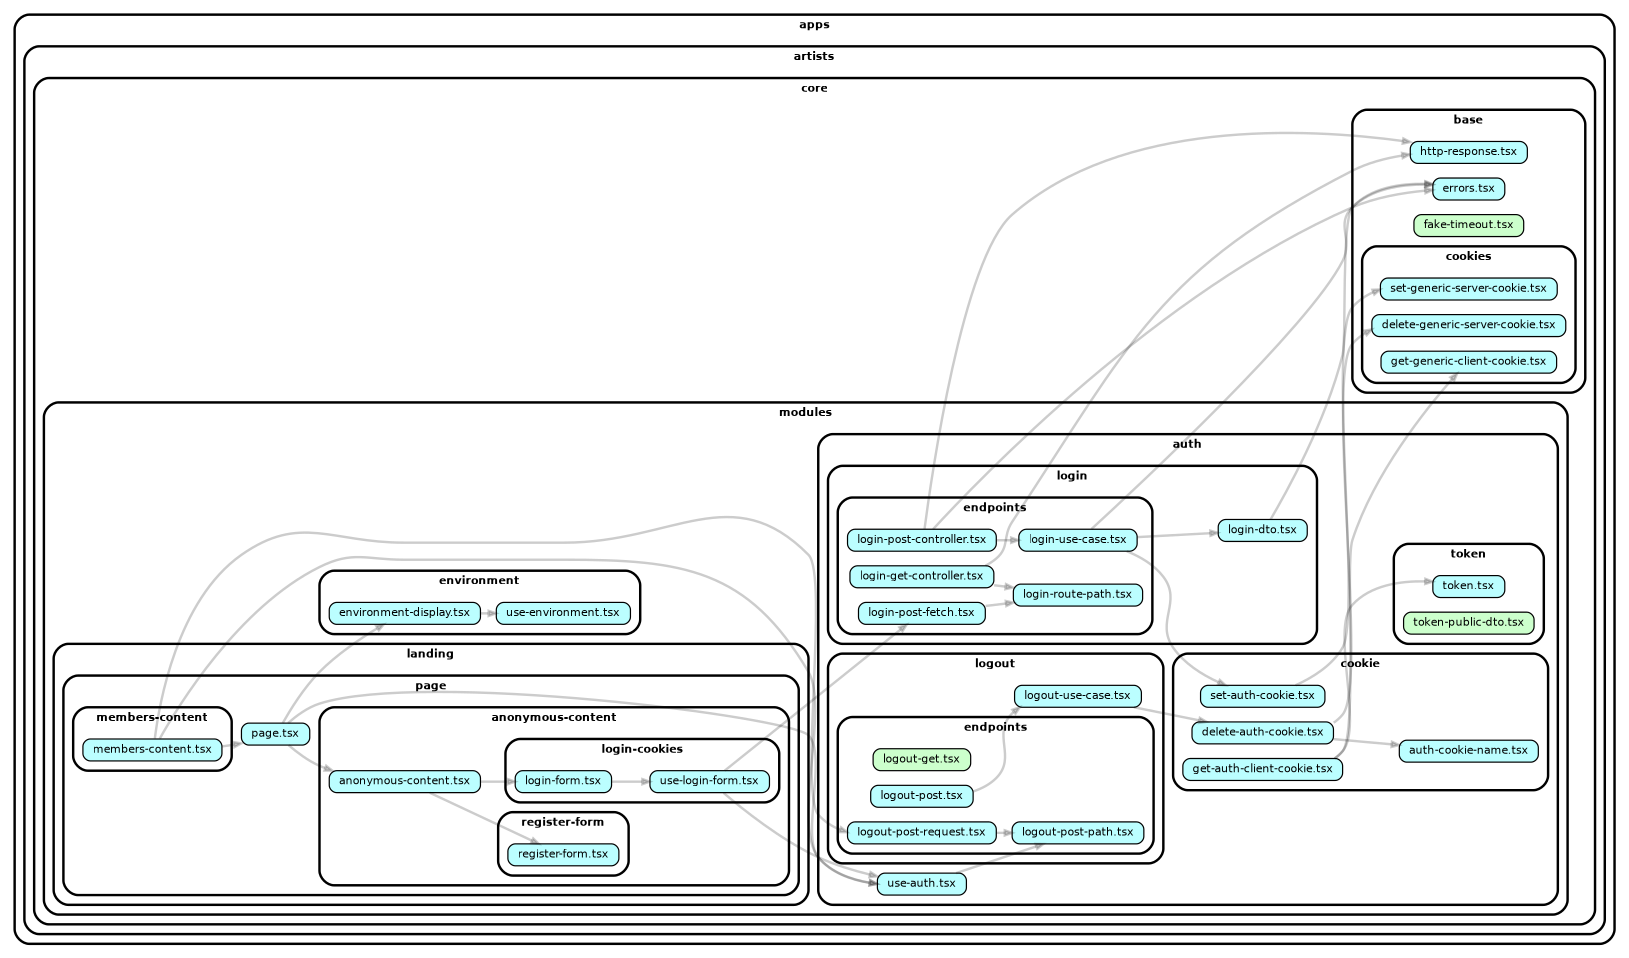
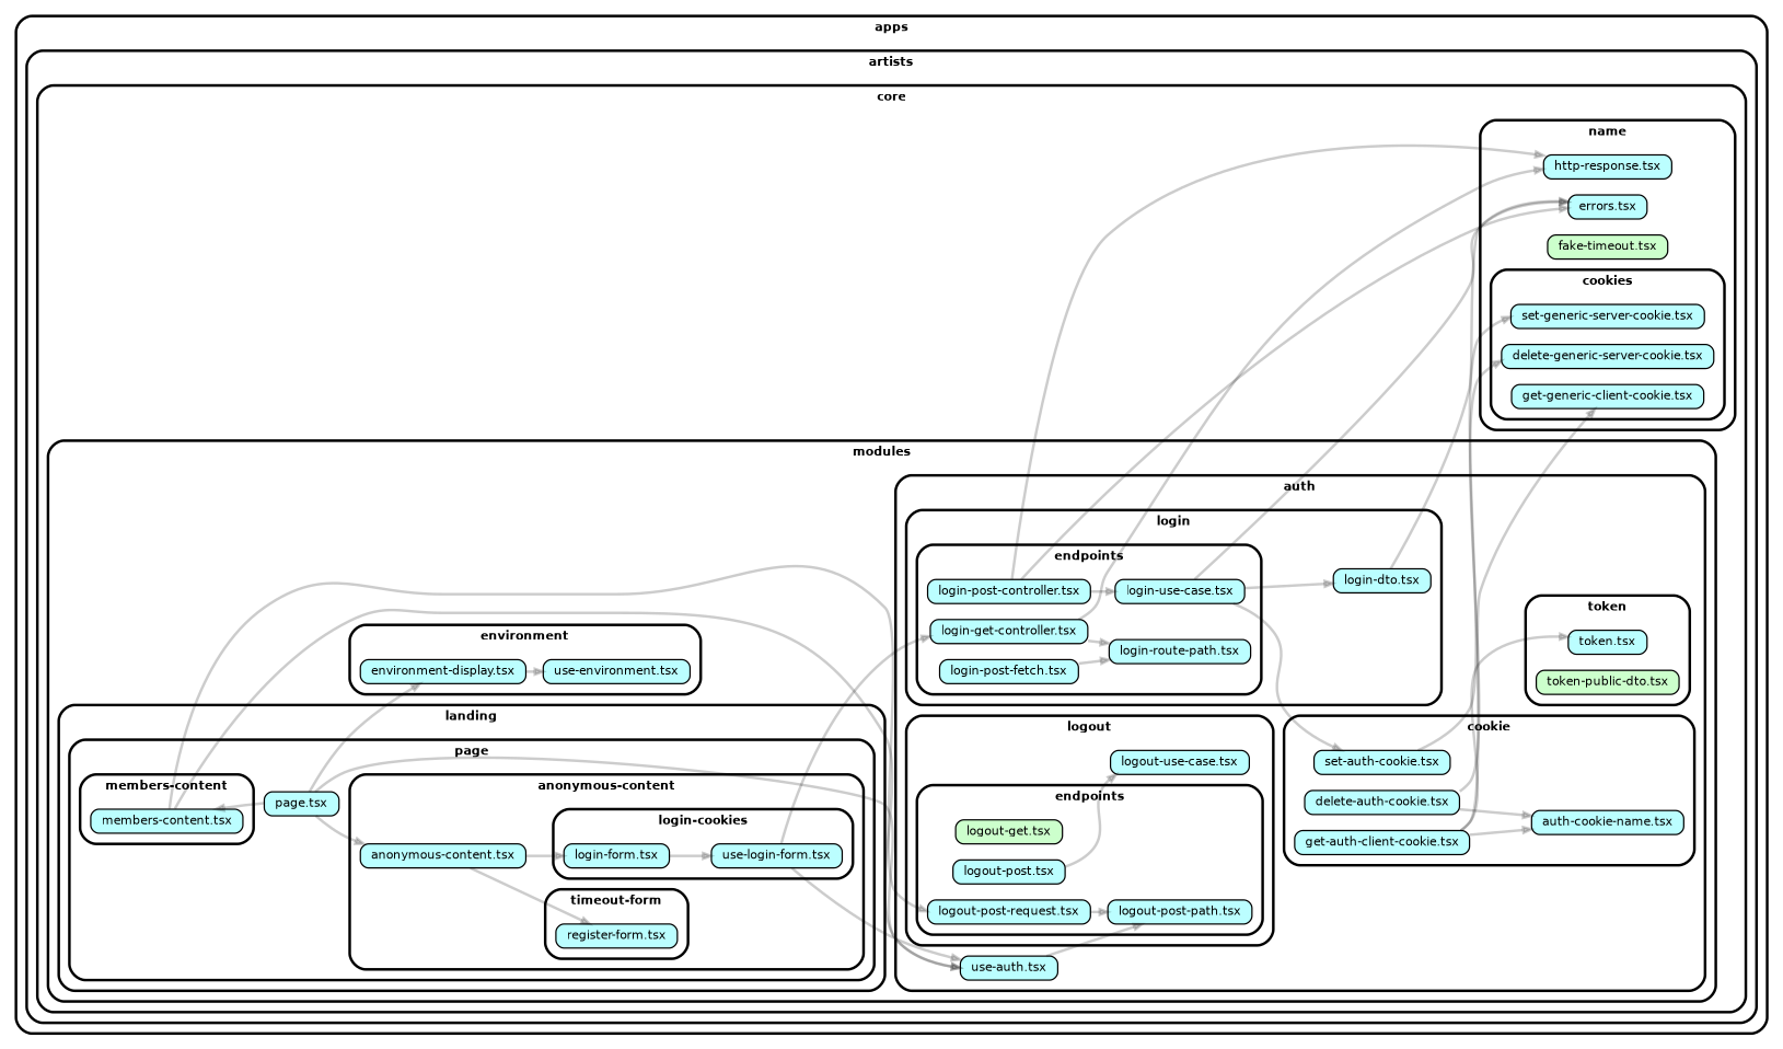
  strict digraph {
    compound=true
    fillcolor="#ffffff"
    fontname="Helvetica-bold"
    fontsize=9
    nodesep=0.16
    rankdir=LR
    ranksep=0.18
    splines=true
    style="rounded,bold,filled"
    node [color=black fillcolor="#bbfeff" fontcolor=black fontname=Helvetica fontsize=9 shape=box style="rounded, filled"]
    edge [arrowhead=normal arrowsize=0.6 color="#00000033" fontname=Helvetica fontsize=9 penwidth=2.0]
    n1 [height=0.2 label=<delete-generic-server-cookie.tsx>]
    n2 [height=0.2 label=<get-generic-client-cookie.tsx>]
    n3 [height=0.2 label=<set-generic-server-cookie.tsx>]
    n4 [height=0.2 label=<errors.tsx>]
    n5 [fillcolor="#ccffcc" height=0.2 label=<fake-timeout.tsx>]
    n6 [height=0.2 label=<http-response.tsx>]
    n7 [height=0.2 label=<auth-cookie-name.tsx>]
    n8 [height=0.2 label=<delete-auth-cookie.tsx>]
    n9 [height=0.2 label=<get-auth-client-cookie.tsx>]
    n10 [height=0.2 label=<set-auth-cookie.tsx>]
    n11 [fillcolor="#ccffcc" height=0.2 label=<logout-get.tsx>]
    n12 [height=0.2 label=<logout-post-path.tsx>]
    n13 [height=0.2 label=<logout-post-request.tsx>]
    n14 [height=0.2 label=<logout-post.tsx>]
    n15 [height=0.2 label=<logout-use-case.tsx>]
    n16 [height=0.2 label=<login-get-controller.tsx>]
    n17 [height=0.2 label=<login-route-path.tsx>]
    n18 [height=0.2 label=<login-post-controller.tsx>]
    n19 [height=0.2 label=<login-use-case.tsx>]
    n20 [height=0.2 label=<login-post-fetch.tsx>]
    n21 [height=0.2 label=<login-dto.tsx>]
    n22 [height=0.2 label=<token.tsx>]
    n23 [fillcolor="#ccffcc" height=0.2 label=<token-public-dto.tsx>]
    n24 [height=0.2 label=<use-auth.tsx>]
    n25 [height=0.2 label=<environment-display.tsx>]
    n26 [height=0.2 label=<use-environment.tsx>]
    n27 [height=0.2 label=<members-content.tsx>]
    n28 [height=0.2 label=<register-form.tsx>]
    n29 [height=0.2 label=<login-form.tsx>]
    n30 [height=0.2 label=<use-login-form.tsx>]
    n31 [height=0.2 label=<anonymous-content.tsx>]
    n32 [height=0.2 label=<page.tsx>]
    subgraph cluster_1 {
      label=apps
      subgraph cluster_2 {
        label=artists
        subgraph cluster_3 {
          label=core
          subgraph cluster_4 {
-           label=base
+           label=name
            n4
            n5
            n6
            subgraph cluster_5 {
              label=cookies
              n1
              n2
              n3
            }
          }
          subgraph cluster_6 {
            label=modules
            subgraph cluster_7 {
              label=auth
              n24
              subgraph cluster_8 {
                label=cookie
                n7
                n8
                n9
                n10
              }
              subgraph cluster_9 {
                label=logout
                n15
                subgraph cluster_10 {
                  label=endpoints
                  n11
                  n12
                  n13
                  n14
                }
              }
              subgraph cluster_11 {
                label=login
                n21
                subgraph cluster_12 {
                  label=endpoints
                  n16
                  n17
                  n18
                  n19
                  n20
                }
              }
              subgraph cluster_13 {
                label=token
                n22
                n23
              }
            }
            subgraph cluster_14 {
              label=environment
              n25
              n26
            }
            subgraph cluster_15 {
              label=landing
              subgraph cluster_16 {
                label=page
                n32
                subgraph cluster_17 {
                  label="members-content"
                  n27
                }
                subgraph cluster_18 {
                  label="anonymous-content"
                  n31
                  subgraph cluster_19 {
-                   label="register-form"
+                   label="timeout-form"
                    n28
                  }
                  subgraph cluster_20 {
                    label="login-cookies"
                    n29
                    n30
                  }
                }
              }
            }
          }
        }
      }
    }
    n8 -> n1
    n8 -> n7
    n9 -> n2
+   n9 -> n7
    n9 -> n22
    n10 -> n3
    n13 -> n12
    n14 -> n15
-   n15 -> n8
    n16 -> n6
    n16 -> n17
    n18 -> n4
    n18 -> n6
    n18 -> n19
    n19 -> n4
    n19 -> n10
    n19 -> n21
    n20 -> n17
    n21 -> n4
    n24 -> n12
    n25 -> n26
    n27 -> n13
    n27 -> n24
    n29 -> n30
-   n30 -> n20
+   n30 -> n16
    n30 -> n24
    n31 -> n28
    n31 -> n29
    n32 -> n24
    n32 -> n25
-   n27 -> n32
+   n32 -> n27
    n32 -> n31
  }
